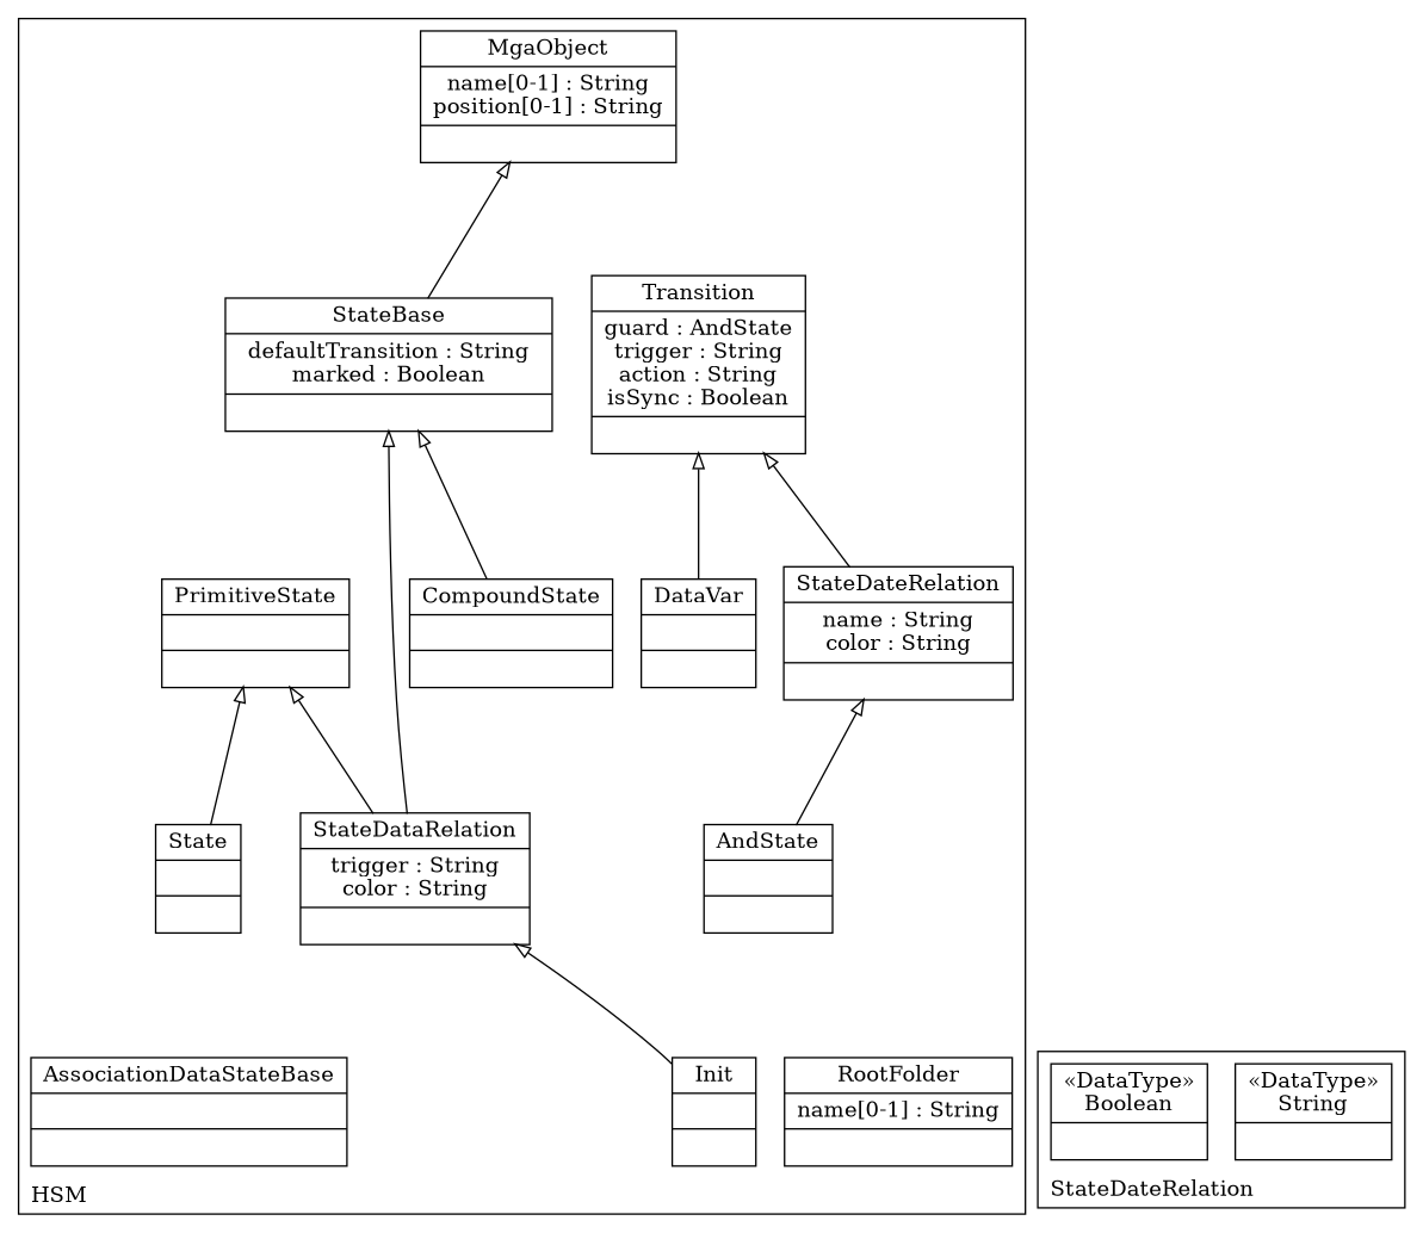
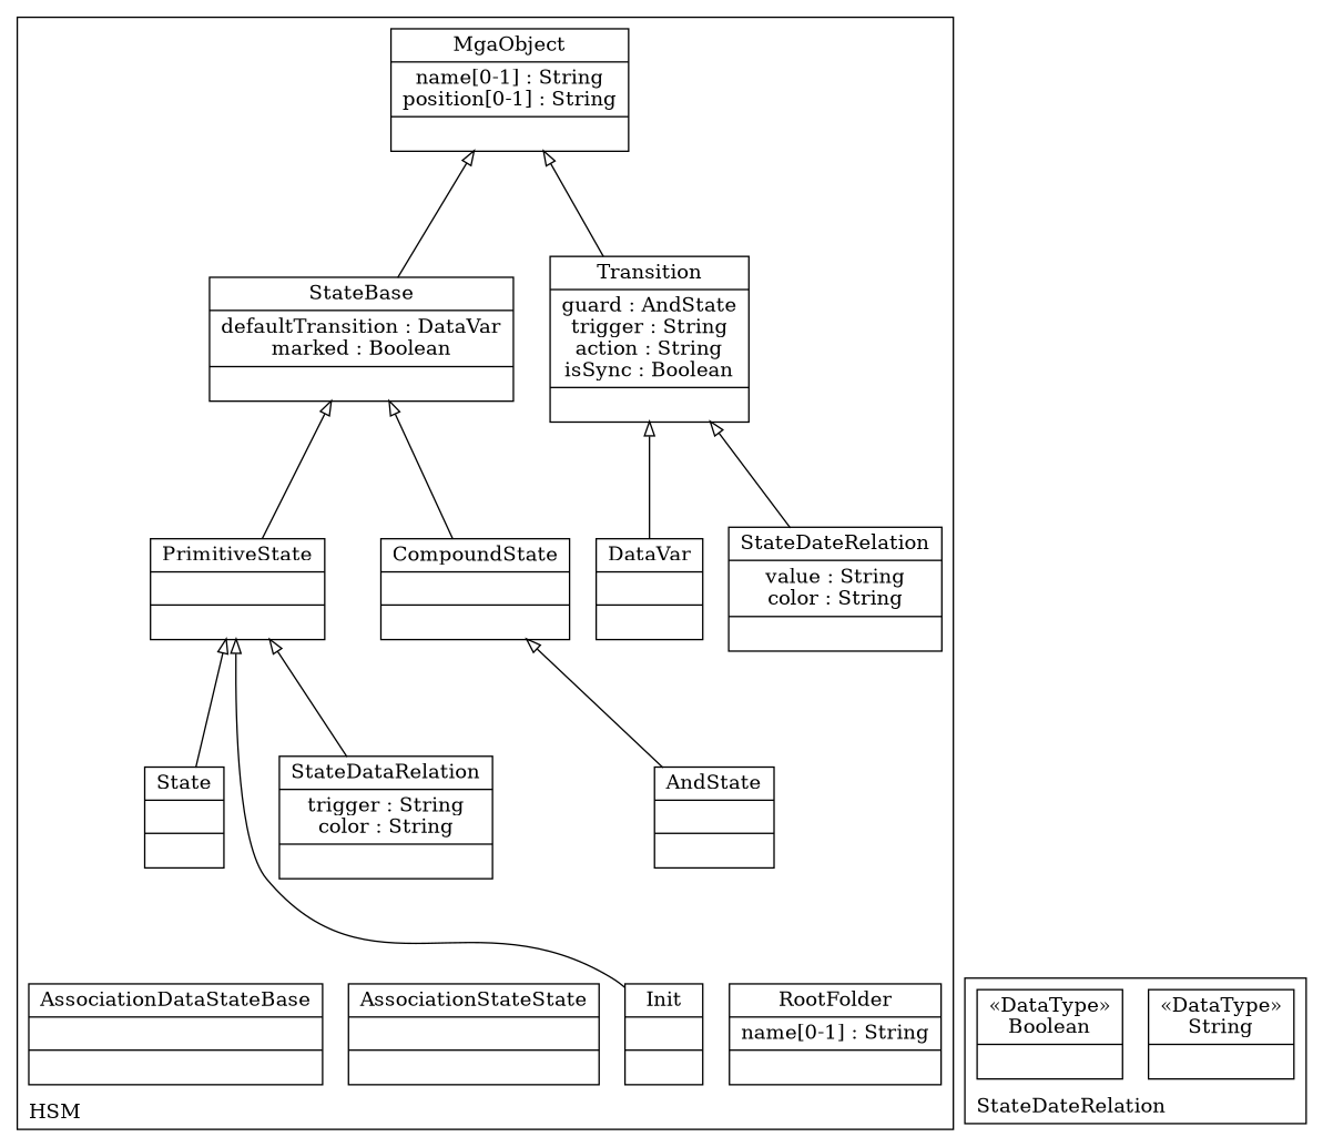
  digraph {
    compound=true
    labeljust=l
    labelloc=t
    nodeSep=0.75
    rankdir=BT
    node [shape=record]
    edge [arrowhead=onormal constraint=true group=MgaObject minlen=2]
    n1 [label="{MgaObject|name[0-1] : String\nposition[0-1] : String| }"]
-   n2 [label="{StateBase|defaultTransition : String\nmarked : Boolean| }"]
+   n2 [label="{StateBase|defaultTransition : DataVar\nmarked : Boolean| }"]
    n3 [label="{DataVar| | }"]
    n4 [label="{Transition|guard : AndState\ntrigger : String\naction : String\nisSync : Boolean| }"]
-   n5 [label="{StateDateRelation|name : String\ncolor : String| }"]
+   n5 [label="{StateDateRelation|value : String\ncolor : String| }"]
    n6 [label="{RootFolder|name[0-1] : String| }"]
    n7 [label="{CompoundState| | }"]
    n8 [label="{AndState| | }"]
    n9 [label="{PrimitiveState| | }"]
    n10 [label="{Init| | }"]
    n11 [label="{State| | }"]
    n12 [label="{StateDataRelation|trigger : String\ncolor : String| }"]
+   n13 [label="{AssociationStateState| | }"]
    n14 [label="{AssociationDataStateBase| | }"]
    n15 [label="{&#171;DataType&#187;\nString|}"]
    n16 [label="{&#171;DataType&#187;\nBoolean|}"]
    subgraph cluster_1 {
      color=black
      label=HSM
      n1
      n2
      n3
      n4
      n5
      n6
      n7
      n8
      n9
      n10
      n11
      n12
+     n13
      n14
    }
    subgraph cluster_2 {
      color=black
      label=StateDateRelation
      n15
      n16
    }
    n2 -> n1
    n3 -> n4
+   n4 -> n1
    n5 -> n4
    n7 -> n2 [group=StateBase]
-   n8 -> n5 [group=CompoundState]
-   n12 -> n2 [group=StateBase]
-   n10 -> n12 [group=PrimitiveState]
+   n8 -> n7 [group=CompoundState]
+   n9 -> n2 [group=StateBase]
+   n10 -> n9 [group=PrimitiveState]
    n11 -> n9 [group=PrimitiveState]
    n12 -> n9 [group=PrimitiveState]
  }
